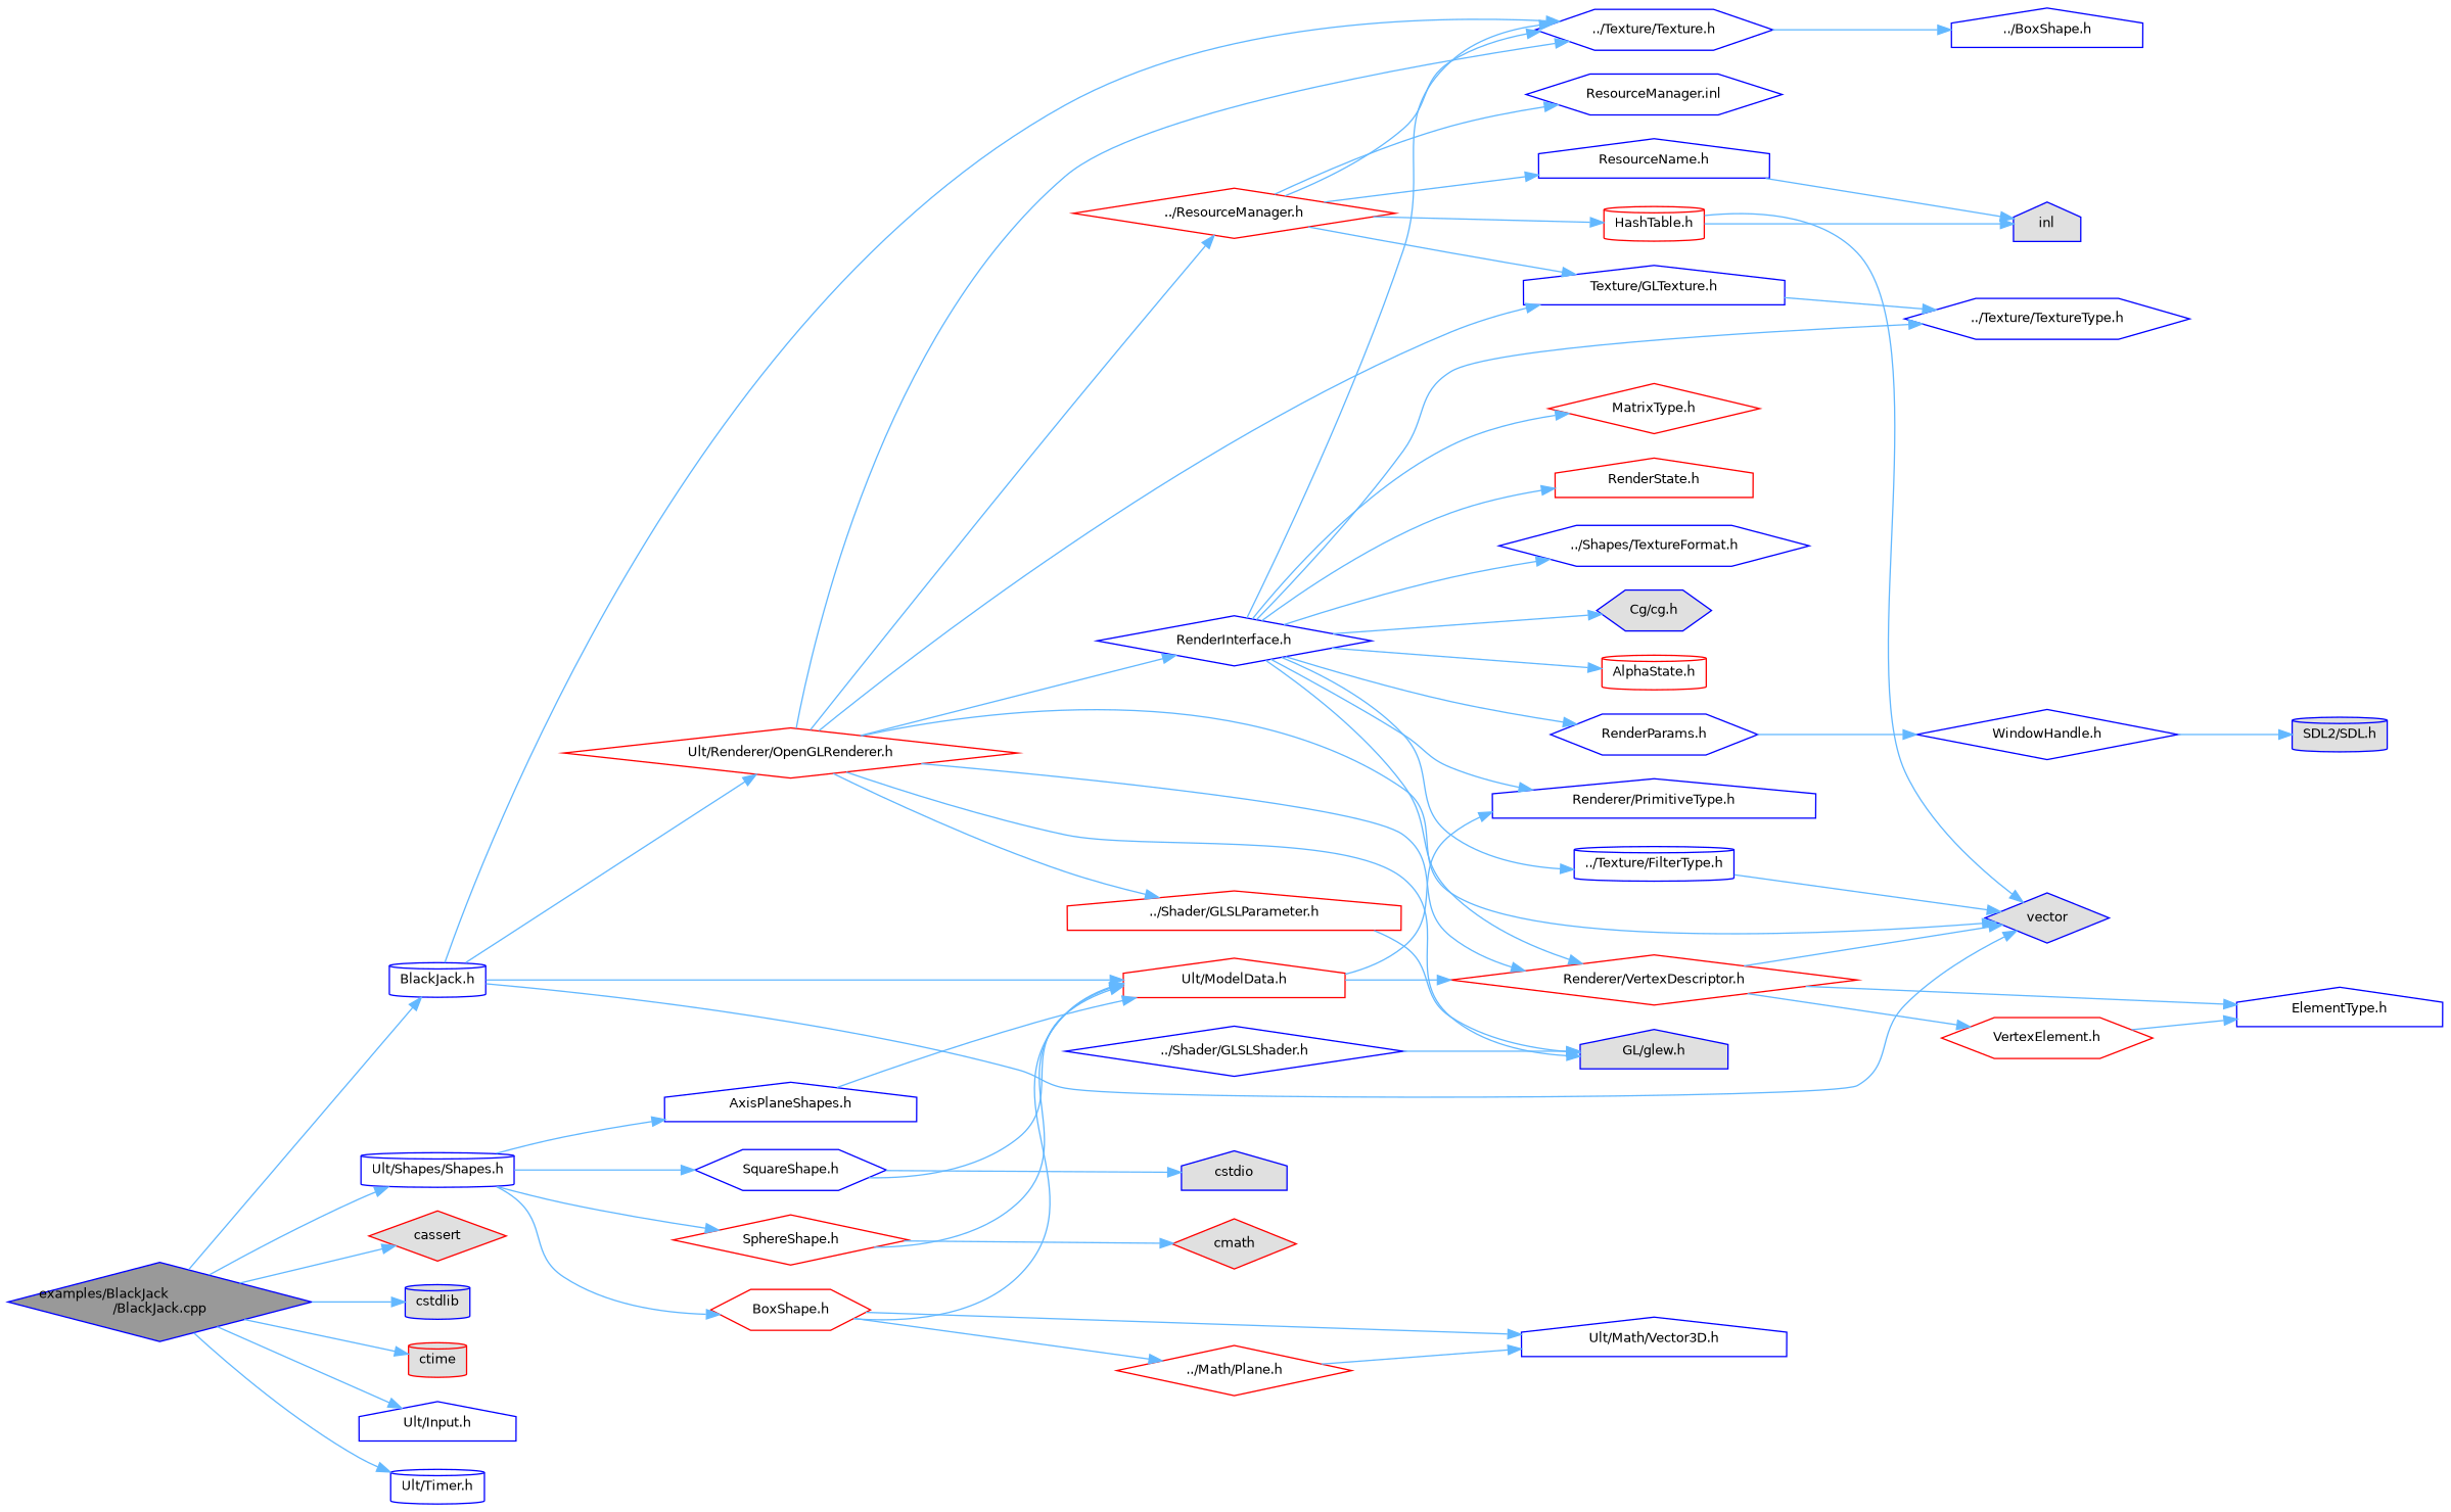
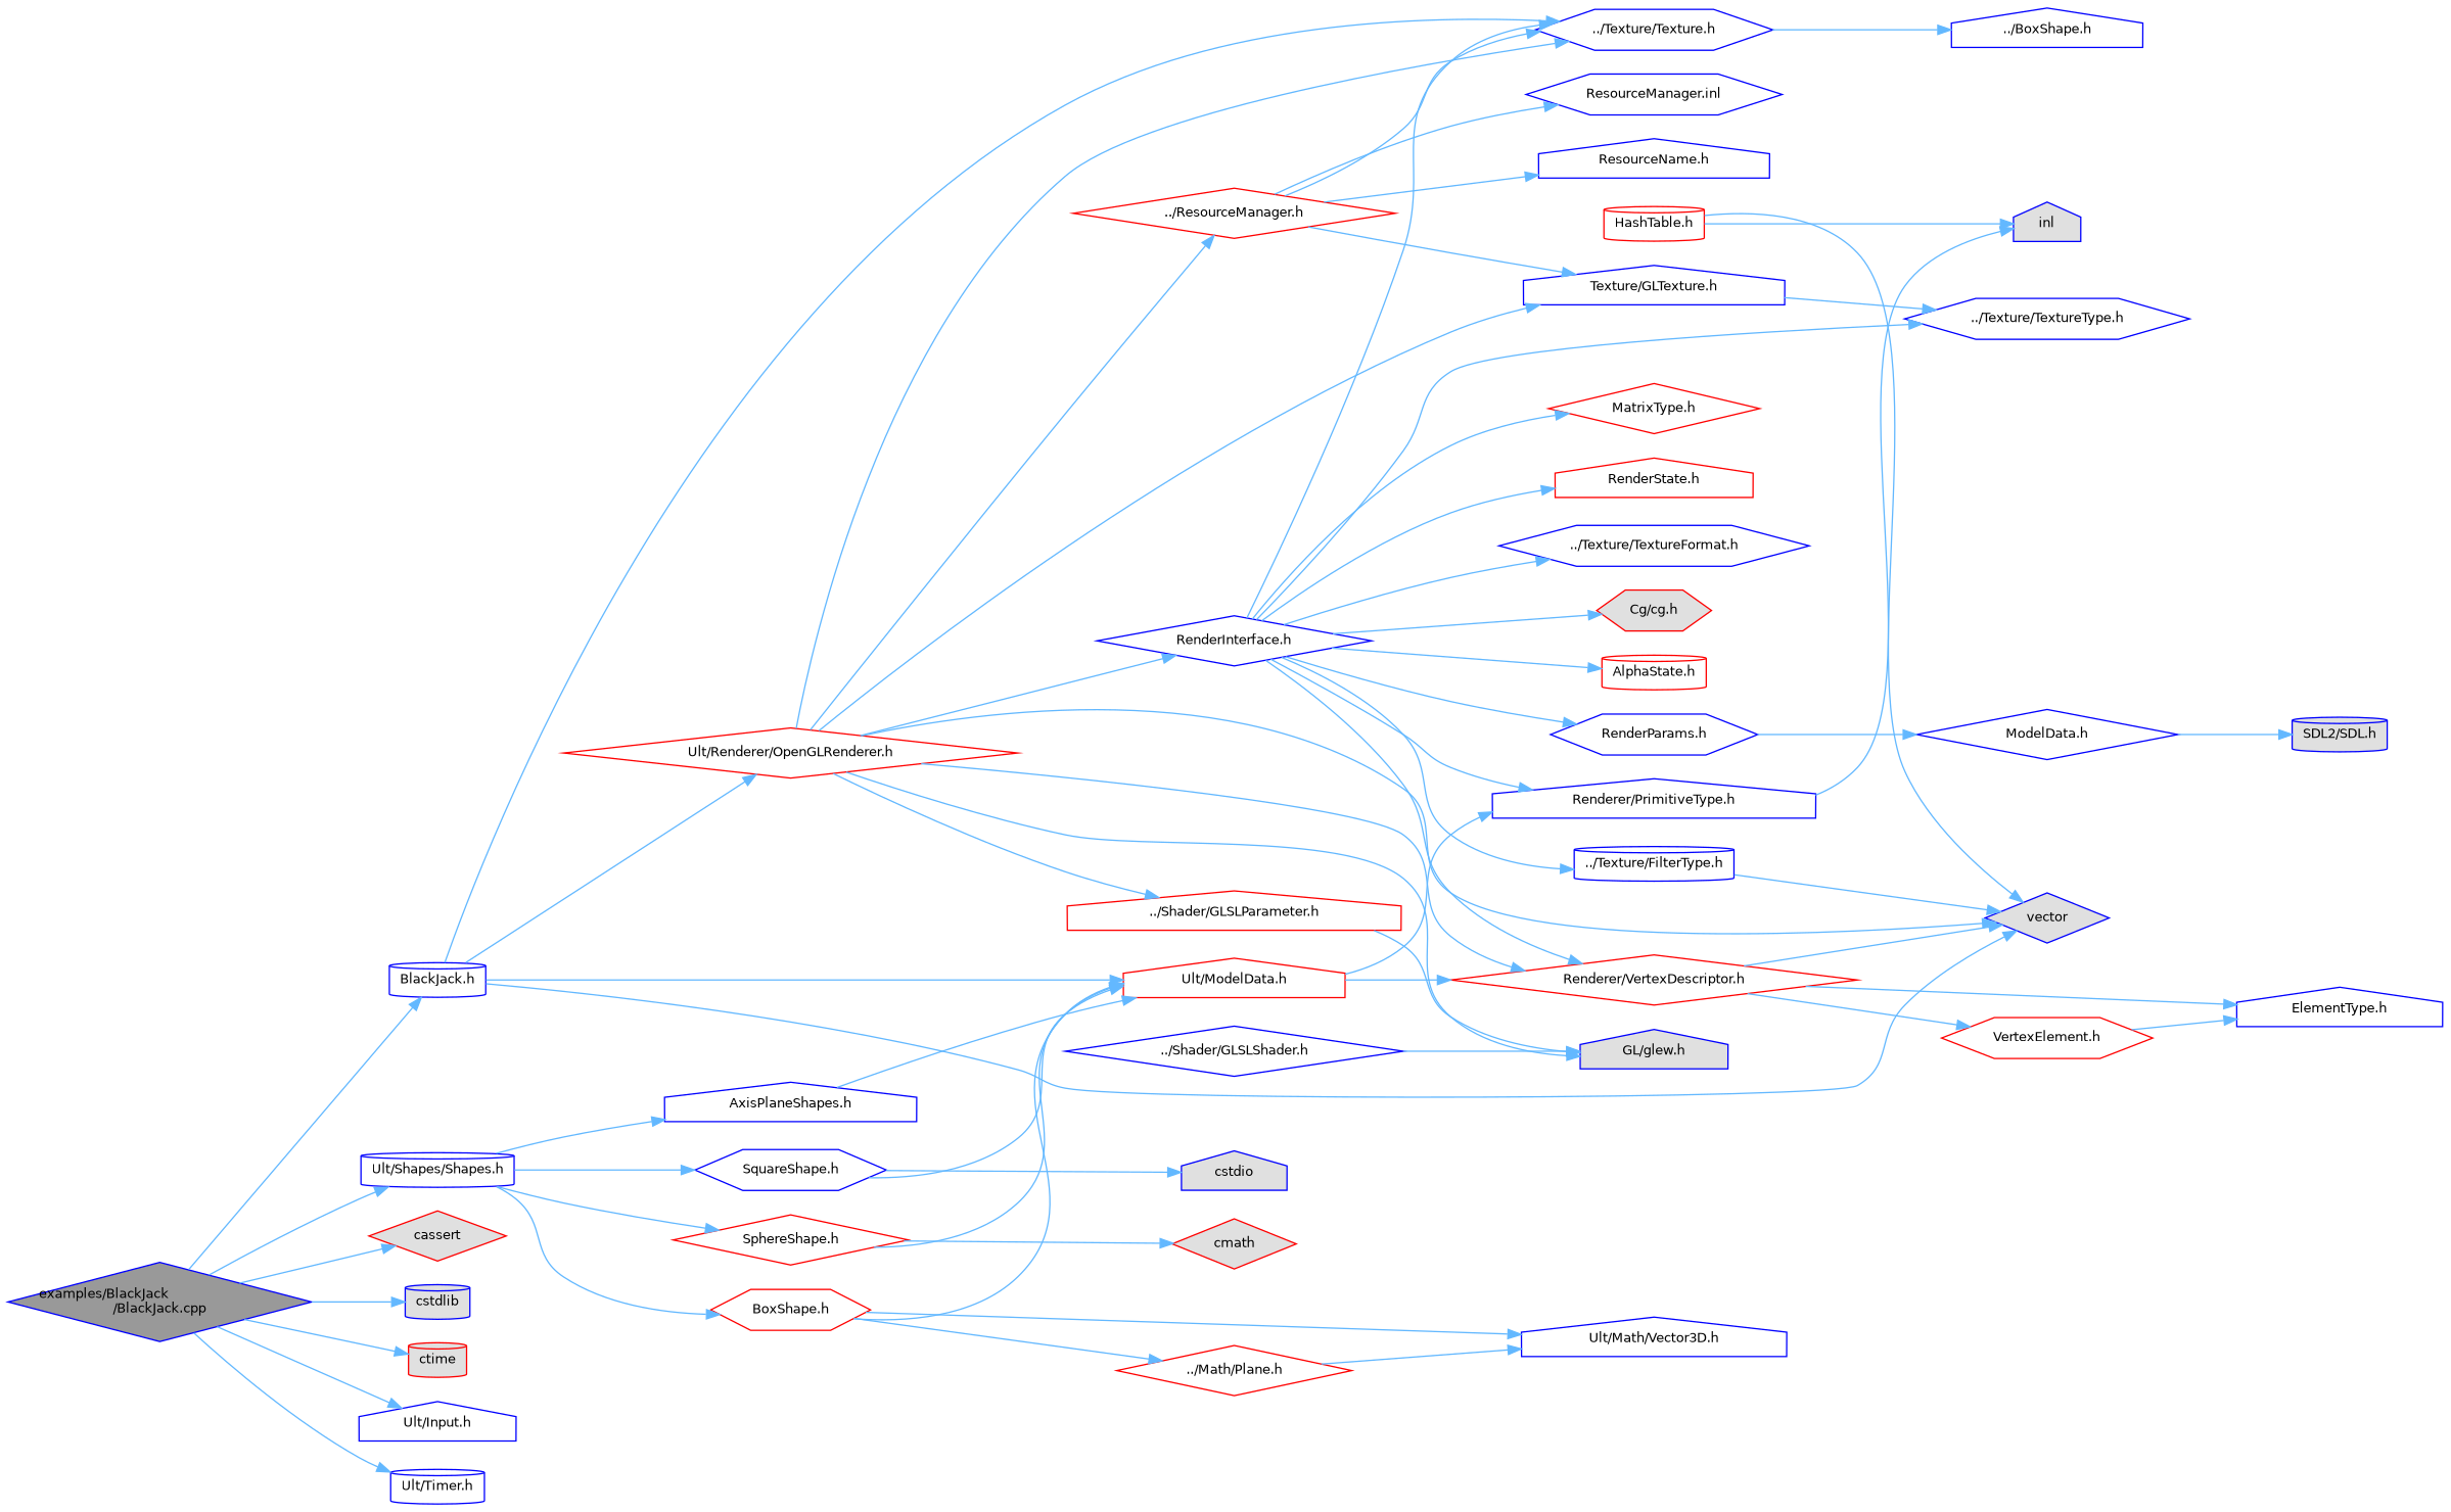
  digraph {
    rankdir=LR
    node [color=blue fillcolor=white fontname=Helvetica fontsize=10 shape=house style=filled]
    edge [color=steelblue1 fontname=Helvetica fontsize=10 labelfontname=Helvetica labelfontsize=10 style=solid]
    n1 [fillcolor=grey60 fontcolor=black height=0.2 label="examples/BlackJack\l/BlackJack.cpp" shape=diamond width=0.4]
    n2 [height=0.2 label="BlackJack.h" shape=cylinder width=0.4]
    n3 [color=red fillcolor="#E0E0E0" height=0.2 label=cassert shape=diamond width=0.4]
    n4 [fillcolor="#E0E0E0" height=0.2 label=cstdlib shape=cylinder width=0.4]
    n5 [color=red fillcolor="#E0E0E0" height=0.2 label=ctime shape=cylinder width=0.4]
    n6 [height=0.2 label="Ult/Input.h" width=0.4]
    n7 [height=0.2 label="Ult/Shapes/Shapes.h" shape=cylinder width=0.4]
    n8 [height=0.2 label="Ult/Timer.h" shape=cylinder width=0.4]
    n9 [fillcolor="#E0E0E0" height=0.2 label=vector shape=diamond width=0.4]
    n10 [color=red height=0.2 label="Ult/ModelData.h" width=0.4]
    n11 [color=red height=0.2 label="Ult/Renderer/OpenGLRenderer.h" shape=diamond width=0.4]
    n12 [height=0.2 label="../Texture/Texture.h" shape=hexagon width=0.4]
    n13 [height=0.2 label="AxisPlaneShapes.h" width=0.4]
    n14 [color=red height=0.2 label="BoxShape.h" shape=hexagon width=0.4]
    n15 [color=red height=0.2 label="SphereShape.h" shape=diamond width=0.4]
    n16 [height=0.2 label="SquareShape.h" shape=hexagon width=0.4]
    n17 [height=0.2 label="Renderer/PrimitiveType.h" width=0.4]
    n18 [color=red height=0.2 label="Renderer/VertexDescriptor.h" shape=diamond width=0.4]
    n19 [fillcolor="#E0E0E0" height=0.2 label="GL/glew.h" width=0.4]
    n20 [height=0.2 label="RenderInterface.h" shape=diamond width=0.4]
    n21 [color=red height=0.2 label="../ResourceManager.h" shape=diamond width=0.4]
    n22 [height=0.2 label="Texture/GLTexture.h" width=0.4]
    n23 [color=red height=0.2 label="../Shader/GLSLParameter.h" width=0.4]
    n24 [height=0.2 label="../BoxShape.h" width=0.4]
    n25 [height=0.2 label="ElementType.h" width=0.4]
    n26 [color=red height=0.2 label="VertexElement.h" shape=hexagon width=0.4]
-   n27 [fillcolor="#E0E0E0" height=0.2 label="Cg/cg.h" shape=hexagon width=0.4]
+   n27 [color=red fillcolor="#E0E0E0" height=0.2 label="Cg/cg.h" shape=hexagon width=0.4]
    n28 [color=red height=0.2 label="AlphaState.h" shape=cylinder width=0.4]
    n29 [color=red height=0.2 label="MatrixType.h" shape=diamond width=0.4]
    n30 [height=0.2 label="RenderParams.h" shape=hexagon width=0.4]
    n31 [color=red height=0.2 label="RenderState.h" width=0.4]
-   n32 [height=0.2 label="../Shapes/TextureFormat.h" shape=hexagon width=0.4]
+   n32 [height=0.2 label="../Texture/TextureFormat.h" shape=hexagon width=0.4]
    n33 [height=0.2 label="../Texture/TextureType.h" shape=hexagon width=0.4]
    n34 [height=0.2 label="../Texture/FilterType.h" shape=cylinder width=0.4]
    n35 [color=red height=0.2 label="HashTable.h" shape=cylinder width=0.4]
    n36 [height=0.2 label="ResourceName.h" width=0.4]
    n37 [height=0.2 label="ResourceManager.inl" shape=hexagon width=0.4]
    n38 [height=0.2 label="../Shader/GLSLShader.h" shape=diamond width=0.4]
-   n39 [height=0.2 label="WindowHandle.h" shape=diamond width=0.4]
+   n39 [height=0.2 label="ModelData.h" shape=diamond width=0.4]
    n40 [fillcolor="#E0E0E0" height=0.2 label="SDL2/SDL.h" shape=cylinder width=0.4]
    n41 [fillcolor="#E0E0E0" height=0.2 label=inl width=0.4]
    n42 [color=red height=0.2 label="../Math/Plane.h" shape=diamond width=0.4]
    n43 [height=0.2 label="Ult/Math/Vector3D.h" width=0.4]
    n44 [color=red fillcolor="#E0E0E0" height=0.2 label=cmath shape=diamond width=0.4]
    n45 [fillcolor="#E0E0E0" height=0.2 label=cstdio width=0.4]
    n1 -> n2
    n1 -> n3
    n1 -> n4
    n1 -> n5
    n1 -> n6
    n1 -> n7
    n1 -> n8
    n2 -> n9
    n2 -> n10
    n2 -> n11
    n2 -> n12
    n7 -> n13
    n7 -> n14
    n7 -> n15
    n7 -> n16
    n10 -> n17
    n10 -> n18
    n11 -> n9
    n11 -> n12
    n11 -> n18
    n11 -> n19
    n11 -> n20
    n11 -> n21
    n11 -> n22
    n11 -> n23
    n12 -> n24
    n13 -> n10
    n14 -> n10
    n14 -> n42
    n14 -> n43
    n15 -> n10
    n15 -> n44
    n16 -> n10
    n16 -> n45
    n18 -> n9
    n18 -> n25
    n18 -> n26
    n20 -> n12
    n20 -> n17
    n20 -> n18
    n20 -> n27
    n20 -> n28
    n20 -> n29
    n20 -> n30
    n20 -> n31
    n20 -> n32
    n20 -> n33
    n20 -> n34
    n21 -> n12
    n21 -> n22
-   n21 -> n35
    n21 -> n36
    n21 -> n37
    n22 -> n33
    n23 -> n19
    n26 -> n25
    n30 -> n39
    n34 -> n9
    n35 -> n9
    n35 -> n41
-   n36 -> n41
+   n17 -> n41
    n38 -> n19
    n39 -> n40
    n42 -> n43
  }
